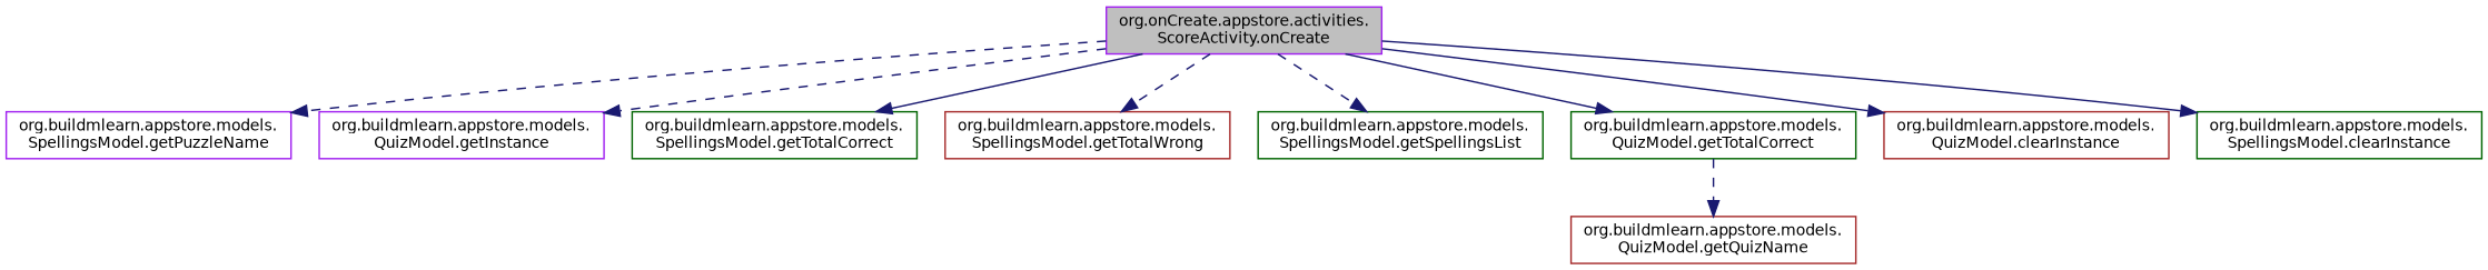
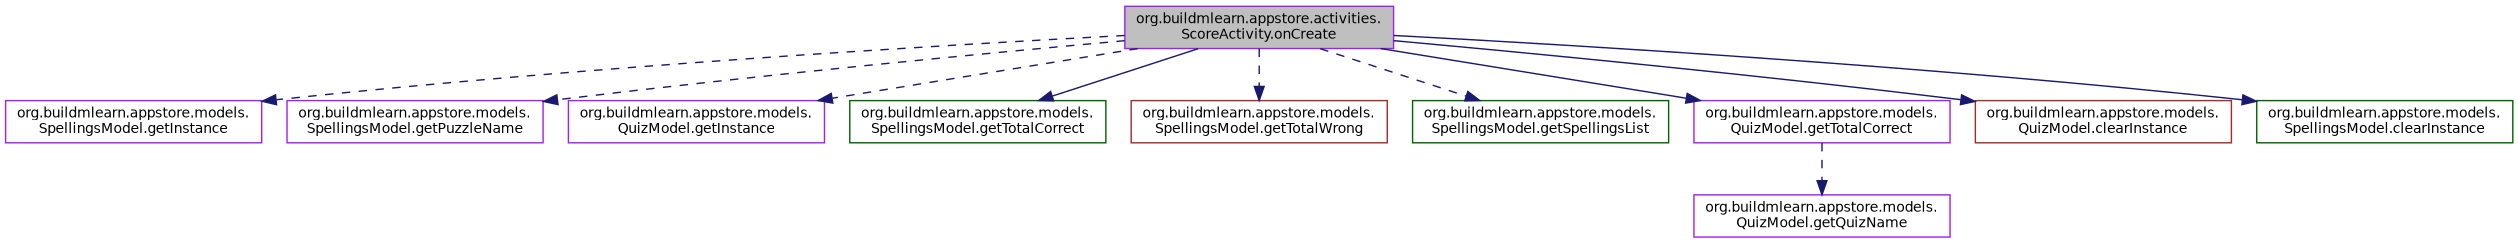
  digraph {
    rankdir=TB
    node [color=purple fontname=Helvetica fontsize=10 shape=record]
    edge [color=midnightblue fontname=Helvetica fontsize=10 labelfontname=Helvetica labelfontsize=10 style=dashed]
-   n1 [fillcolor=grey75 fontcolor=black height=0.2 label="org.onCreate.appstore.activities.\lScoreActivity.onCreate" style=filled width=0.4]
+   n1 [fillcolor=grey75 fontcolor=black height=0.2 label="org.buildmlearn.appstore.activities.\lScoreActivity.onCreate" style=filled width=0.4]
+   n2 [height=0.2 label="org.buildmlearn.appstore.models.\lSpellingsModel.getInstance" width=0.4]
    n3 [height=0.2 label="org.buildmlearn.appstore.models.\lSpellingsModel.getPuzzleName" width=0.4]
    n4 [height=0.2 label="org.buildmlearn.appstore.models.\lQuizModel.getInstance" width=0.4]
    n5 [color=darkgreen height=0.2 label="org.buildmlearn.appstore.models.\lSpellingsModel.getTotalCorrect" width=0.4]
    n6 [color=brown height=0.2 label="org.buildmlearn.appstore.models.\lSpellingsModel.getTotalWrong" width=0.4]
    n7 [color=darkgreen height=0.2 label="org.buildmlearn.appstore.models.\lSpellingsModel.getSpellingsList" width=0.4]
-   n8 [color=darkgreen height=0.2 label="org.buildmlearn.appstore.models.\lQuizModel.getTotalCorrect" width=0.4]
+   n8 [height=0.2 label="org.buildmlearn.appstore.models.\lQuizModel.getTotalCorrect" width=0.4]
    n9 [color=brown height=0.2 label="org.buildmlearn.appstore.models.\lQuizModel.clearInstance" width=0.4]
    n10 [color=darkgreen height=0.2 label="org.buildmlearn.appstore.models.\lSpellingsModel.clearInstance" width=0.4]
-   n11 [color=brown height=0.2 label="org.buildmlearn.appstore.models.\lQuizModel.getQuizName" width=0.4]
+   n11 [height=0.2 label="org.buildmlearn.appstore.models.\lQuizModel.getQuizName" width=0.4]
+   n1 -> n2
    n1 -> n3
    n1 -> n4
    n1 -> n5 [style=solid]
    n1 -> n6
    n1 -> n7
    n1 -> n8 [style=solid]
    n1 -> n9 [style=solid]
    n1 -> n10 [style=solid]
    n8 -> n11
  }
